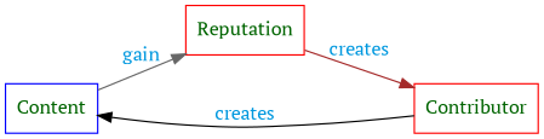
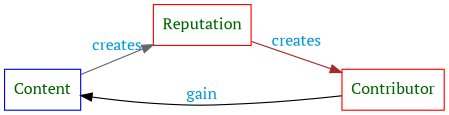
  digraph {
    fontname="PT Serif"
    nodesep=1
    rankdir=LR
    ranksep=0.5
    node [color=red fontcolor=darkgreen fontname="PT Serif" shape=box]
    edge [fontcolor="#0098df" fontname="PT Serif"]
    Content [color=blue]
    Contributor
    Reputation
-   Content -> Reputation [color=gray40 label=gain]
-   Contributor -> Content [color=black label=creates]
+   Content -> Reputation [color=gray40 label=creates]
+   Contributor -> Content [color=black label=gain]
    Reputation -> Contributor [color=brown label=creates]
  }
